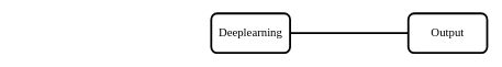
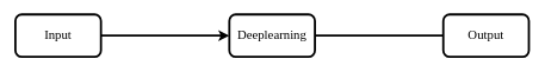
  <mxCell id="0" />
  <mxCell id="1" parent="0" />
+ <mxCell id="2" style="edgeStyle=none;html=1;exitX=1;exitY=0.5;exitDx=0;exitDy=0;entryX=0;entryY=0.5;entryDx=0;entryDy=0;fontSize=18;fontColor=#000000;strokeColor=#000000;strokeWidth=3;" parent="1" source="3" target="5" edge="1"><mxGeometry relative="1" as="geometry" /></mxCell>
+ <mxCell id="3" value="&lt;font face=&quot;Times New Roman&quot; color=&quot;#000000&quot; style=&quot;font-size: 18px&quot;&gt;Input&lt;/font&gt;" style="rounded=1;whiteSpace=wrap;html=1;strokeColor=#000000;fillColor=#FFFFFF;strokeWidth=3;" parent="1" vertex="1"><mxGeometry x="20" y="20" width="120" height="60" as="geometry" /></mxCell>
  <mxCell id="4" style="edgeStyle=none;html=1;exitX=1;exitY=0.5;exitDx=0;exitDy=0;entryX=0;entryY=0.5;entryDx=0;entryDy=0;fontSize=18;fontColor=#000000;strokeColor=#000000;strokeWidth=3;endArrow=none;" parent="1" source="5" target="6" edge="1"><mxGeometry relative="1" as="geometry" /></mxCell>
  <mxCell id="5" value="&lt;font face=&quot;Times New Roman&quot; color=&quot;#000000&quot; style=&quot;font-size: 18px&quot;&gt;Deeplearning&lt;/font&gt;" style="rounded=1;whiteSpace=wrap;html=1;strokeColor=#000000;fillColor=#FFFFFF;strokeWidth=3;" parent="1" vertex="1"><mxGeometry x="320" y="20" width="120" height="60" as="geometry" /></mxCell>
  <mxCell id="6" value="&lt;font face=&quot;Times New Roman&quot; color=&quot;#000000&quot; style=&quot;font-size: 18px&quot;&gt;Output&lt;/font&gt;" style="rounded=1;whiteSpace=wrap;html=1;strokeColor=#000000;fillColor=#FFFFFF;strokeWidth=3;" parent="1" vertex="1"><mxGeometry x="620" y="20" width="120" height="60" as="geometry" /></mxCell>
